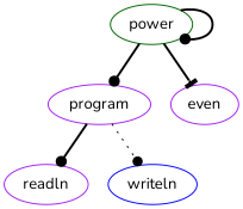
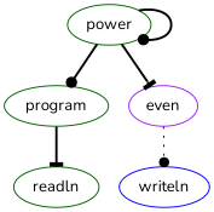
  digraph {
    fontname=Nunito
    node [color=purple fontname=Nunito]
    edge [arrowhead=dot fontname=Nunito style=bold]
-   readln
-   program
+   readln [color=darkgreen]
+   program [color=darkgreen]
    writeln [color=blue]
    power [color=darkgreen]
    even
-   program -> readln
-   program -> writeln [style=dotted]
+   program -> readln [arrowhead=tee]
+   even -> writeln [style=dotted]
    power -> program
    power -> power
    power -> even [arrowhead=tee]
  }
